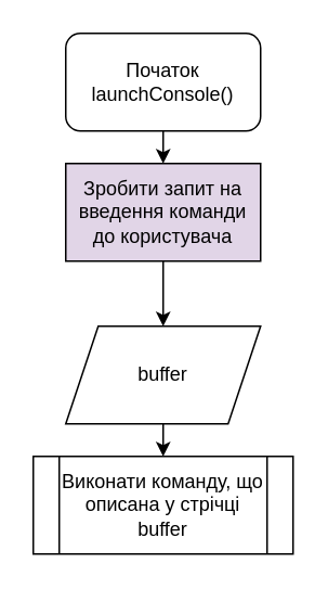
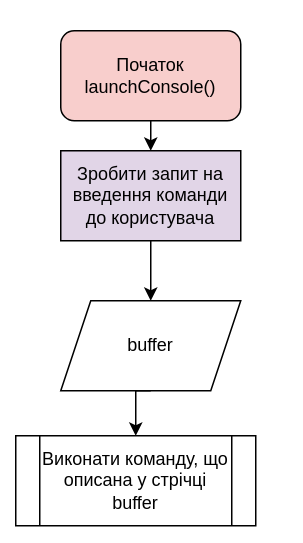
  <mxCell id="0" />
  <mxCell id="1" parent="0" />
  <mxCell id="2" style="edgeStyle=orthogonalEdgeStyle;rounded=0;orthogonalLoop=1;jettySize=auto;html=1;exitX=0.5;exitY=1;exitDx=0;exitDy=0;entryX=0.5;entryY=0;entryDx=0;entryDy=0;" edge="1" parent="1" source="3" target="7"><mxGeometry relative="1" as="geometry" /></mxCell>
- <mxCell id="3" value="Початок launchConsole()" style="rounded=1;whiteSpace=wrap;html=1;" vertex="1" parent="1"><mxGeometry x="40" y="20" width="120" height="60" as="geometry" /></mxCell>
+ <mxCell id="3" value="Початок launchConsole()" style="rounded=1;whiteSpace=wrap;html=1;fillColor=#f8cecc;" vertex="1" parent="1"><mxGeometry x="40" y="20" width="120" height="60" as="geometry" /></mxCell>
  <mxCell id="4" style="edgeStyle=orthogonalEdgeStyle;rounded=0;orthogonalLoop=1;jettySize=auto;html=1;exitX=0.5;exitY=1;exitDx=0;exitDy=0;entryX=0.5;entryY=0;entryDx=0;entryDy=0;" edge="1" parent="1" source="5" target="8"><mxGeometry relative="1" as="geometry" /></mxCell>
  <mxCell id="5" value="buffer" style="shape=parallelogram;perimeter=parallelogramPerimeter;whiteSpace=wrap;html=1;fixedSize=1;" vertex="1" parent="1"><mxGeometry x="40" y="200" width="120" height="60" as="geometry" /></mxCell>
  <mxCell id="6" style="edgeStyle=orthogonalEdgeStyle;rounded=0;orthogonalLoop=1;jettySize=auto;html=1;exitX=0.5;exitY=1;exitDx=0;exitDy=0;entryX=0.5;entryY=0;entryDx=0;entryDy=0;" edge="1" parent="1" source="7" target="5"><mxGeometry relative="1" as="geometry" /></mxCell>
  <mxCell id="7" value="Зробити запит на введення команди до користувача" style="rounded=0;whiteSpace=wrap;html=1;fillColor=#e1d5e7;" vertex="1" parent="1"><mxGeometry x="40" y="100" width="120" height="60" as="geometry" /></mxCell>
- <mxCell id="8" value="Виконати команду, що описана у стрічці buffer" style="shape=process;whiteSpace=wrap;html=1;backgroundOutline=1;" vertex="1" parent="1"><mxGeometry x="20" y="280" width="160" height="60" as="geometry" /></mxCell>
+ <mxCell id="8" value="Виконати команду, що описана у стрічці buffer" style="shape=process;whiteSpace=wrap;html=1;backgroundOutline=1;" vertex="1" parent="1"><mxGeometry x="10" y="290" width="160" height="60" as="geometry" /></mxCell>
